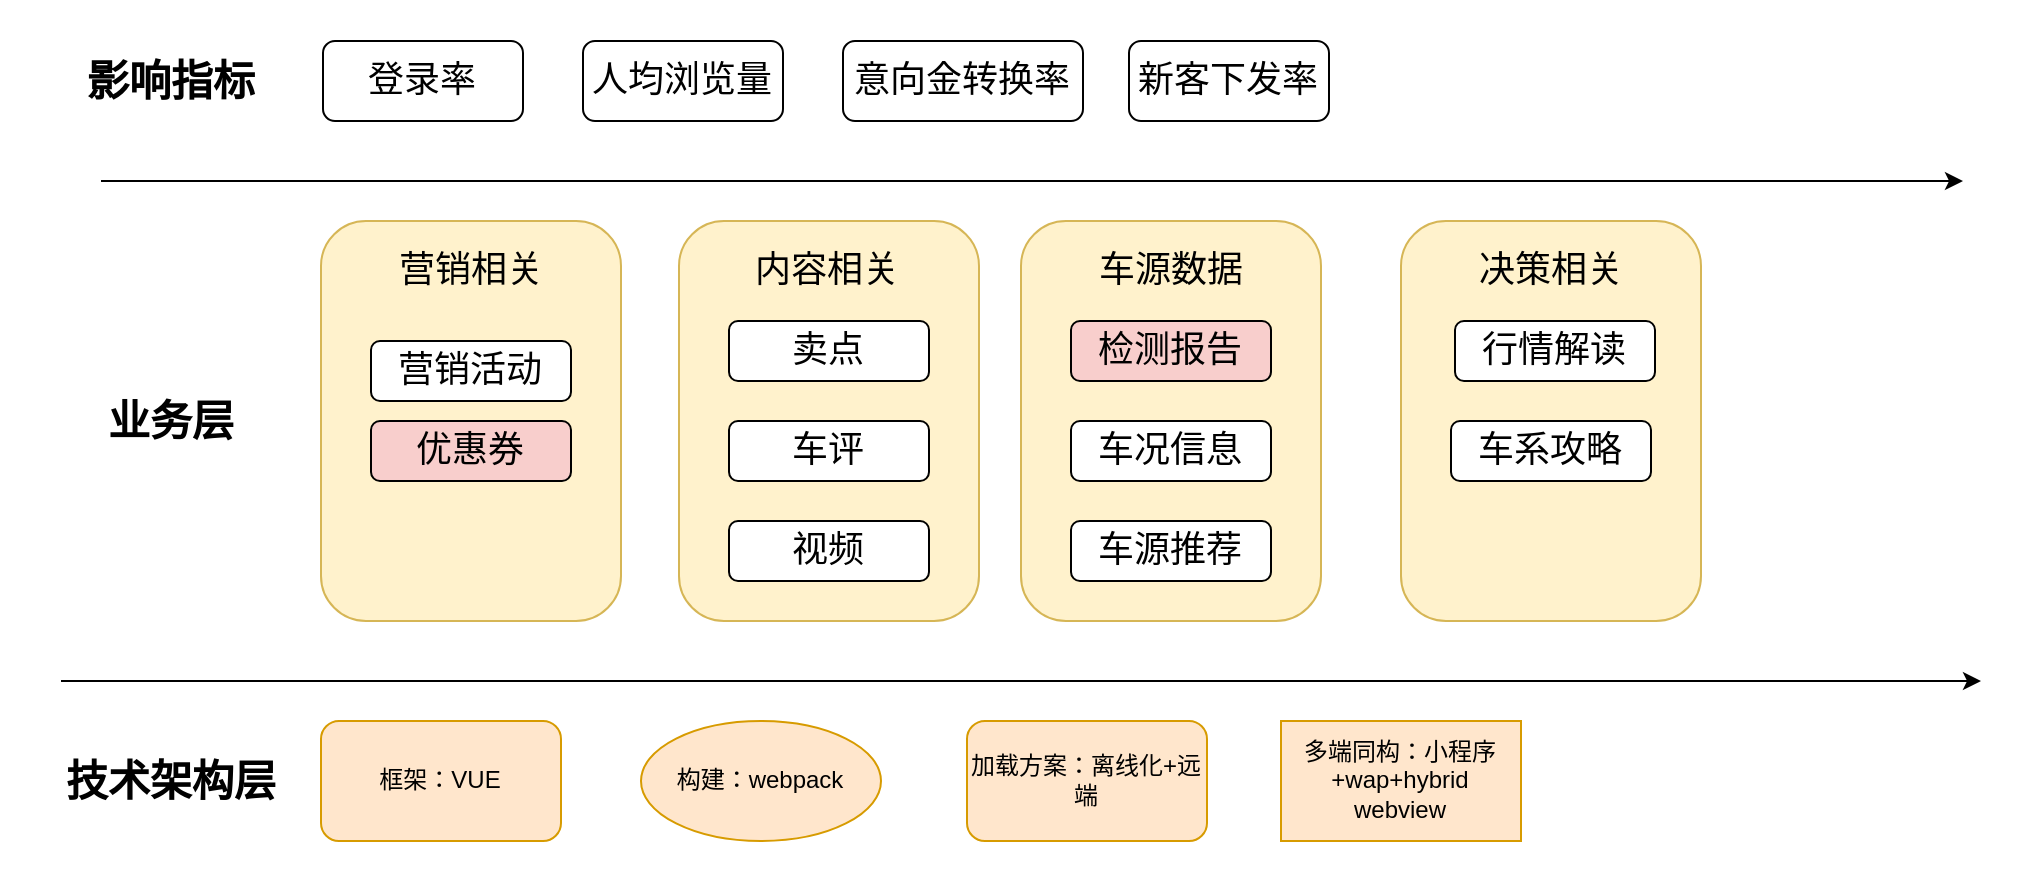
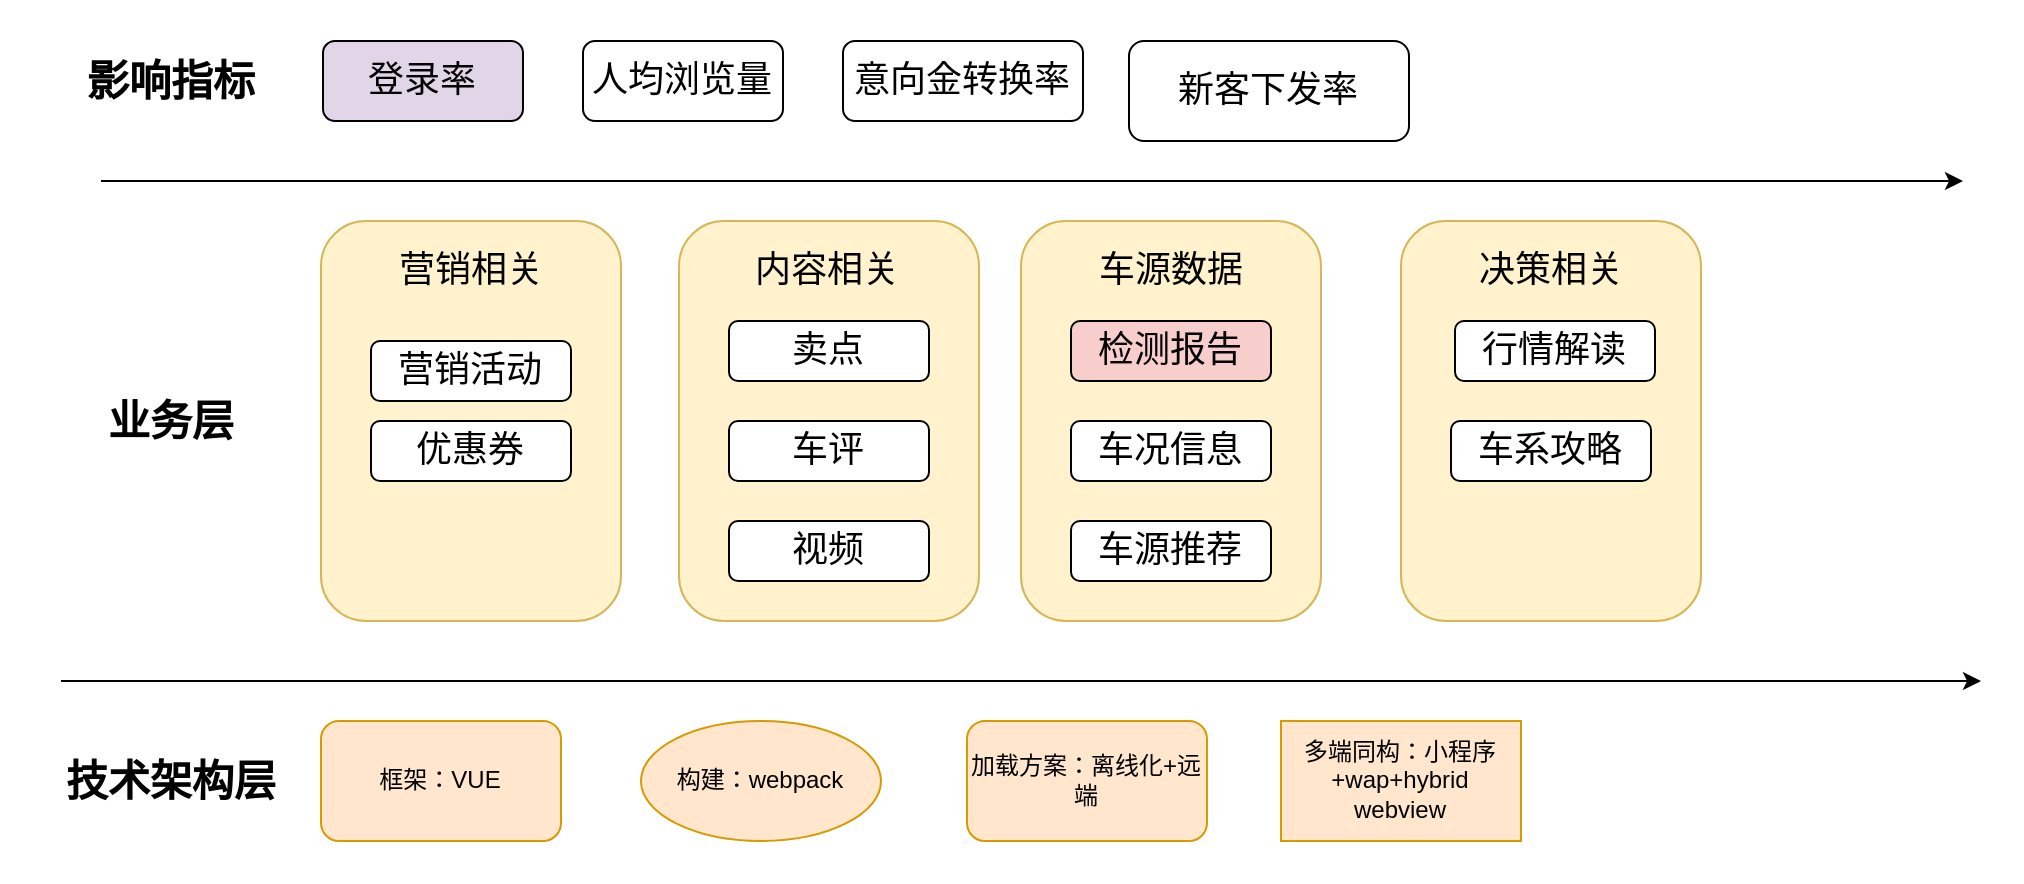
  <mxCell id="0" />
  <mxCell id="1" parent="0" />
  <mxCell id="2" value="" style="endArrow=classic;html=1;rounded=0;" edge="1" parent="1"><mxGeometry width="50" height="50" relative="1" as="geometry"><mxPoint x="30" y="340" as="sourcePoint" /><mxPoint x="990" y="340" as="targetPoint" /></mxGeometry></mxCell>
  <mxCell id="3" value="框架：VUE" style="rounded=1;whiteSpace=wrap;html=1;fillColor=#ffe6cc;strokeColor=#d79b00;" vertex="1" parent="1"><mxGeometry x="160" y="360" width="120" height="60" as="geometry" /></mxCell>
  <mxCell id="4" value="构建：webpack" style="ellipse;whiteSpace=wrap;html=1;fillColor=#ffe6cc;strokeColor=#d79b00;" vertex="1" parent="1"><mxGeometry x="320" y="360" width="120" height="60" as="geometry" /></mxCell>
  <mxCell id="5" value="多端同构：小程序+wap+hybrid webview" style="whiteSpace=wrap;html=1;fillColor=#ffe6cc;strokeColor=#d79b00;rounded=0;" vertex="1" parent="1"><mxGeometry x="640" y="360" width="120" height="60" as="geometry" /></mxCell>
  <mxCell id="6" value="加载方案：离线化+远端" style="rounded=1;whiteSpace=wrap;html=1;fillColor=#ffe6cc;strokeColor=#d79b00;" vertex="1" parent="1"><mxGeometry x="483" y="360" width="120" height="60" as="geometry" /></mxCell>
  <mxCell id="7" value="&lt;b&gt;&lt;font style=&quot;font-size: 21px;&quot;&gt;技术架构层&lt;/font&gt;&lt;/b&gt;" style="text;html=1;align=center;verticalAlign=middle;resizable=0;points=[];autosize=1;strokeColor=none;fillColor=none;" vertex="1" parent="1"><mxGeometry x="20" y="370" width="130" height="40" as="geometry" /></mxCell>
  <mxCell id="8" value="&lt;b&gt;&lt;font style=&quot;font-size: 21px;&quot;&gt;业务层&lt;/font&gt;&lt;/b&gt;" style="text;html=1;align=center;verticalAlign=middle;resizable=0;points=[];autosize=1;strokeColor=none;fillColor=none;" vertex="1" parent="1"><mxGeometry x="40" y="190" width="90" height="40" as="geometry" /></mxCell>
  <mxCell id="9" value="" style="rounded=1;whiteSpace=wrap;html=1;fontSize=21;fillColor=#fff2cc;strokeColor=#d6b656;" vertex="1" parent="1"><mxGeometry x="160" y="110" width="150" height="200" as="geometry" /></mxCell>
  <mxCell id="10" value="营销活动" style="rounded=1;whiteSpace=wrap;html=1;fontSize=18;" vertex="1" parent="1"><mxGeometry x="185" y="170" width="100" height="30" as="geometry" /></mxCell>
- <mxCell id="11" value="优惠券" style="rounded=1;whiteSpace=wrap;html=1;fontSize=18;fillColor=#f8cecc;" vertex="1" parent="1"><mxGeometry x="185" y="210" width="100" height="30" as="geometry" /></mxCell>
+ <mxCell id="11" value="优惠券" style="rounded=1;whiteSpace=wrap;html=1;fontSize=18;" vertex="1" parent="1"><mxGeometry x="185" y="210" width="100" height="30" as="geometry" /></mxCell>
  <mxCell id="12" value="营销相关" style="text;html=1;strokeColor=none;fillColor=none;align=center;verticalAlign=middle;whiteSpace=wrap;rounded=0;fontSize=18;" vertex="1" parent="1"><mxGeometry x="192.5" y="120" width="85" height="30" as="geometry" /></mxCell>
  <mxCell id="13" value="" style="rounded=1;whiteSpace=wrap;html=1;fontSize=21;fillColor=#fff2cc;strokeColor=#d6b656;" vertex="1" parent="1"><mxGeometry x="339" y="110" width="150" height="200" as="geometry" /></mxCell>
  <mxCell id="14" value="内容相关" style="text;html=1;strokeColor=none;fillColor=none;align=center;verticalAlign=middle;whiteSpace=wrap;rounded=0;fontSize=18;" vertex="1" parent="1"><mxGeometry x="371" y="120" width="85" height="30" as="geometry" /></mxCell>
  <mxCell id="15" value="视频" style="rounded=1;whiteSpace=wrap;html=1;fontSize=18;" vertex="1" parent="1"><mxGeometry x="364" y="260" width="100" height="30" as="geometry" /></mxCell>
  <mxCell id="16" value="车评" style="rounded=1;whiteSpace=wrap;html=1;fontSize=18;" vertex="1" parent="1"><mxGeometry x="364" y="210" width="100" height="30" as="geometry" /></mxCell>
  <mxCell id="17" value="卖点" style="rounded=1;whiteSpace=wrap;html=1;fontSize=18;" vertex="1" parent="1"><mxGeometry x="364" y="160" width="100" height="30" as="geometry" /></mxCell>
  <mxCell id="18" value="" style="rounded=1;whiteSpace=wrap;html=1;fontSize=21;fillColor=#fff2cc;strokeColor=#d6b656;" vertex="1" parent="1"><mxGeometry x="510" y="110" width="150" height="200" as="geometry" /></mxCell>
  <mxCell id="19" value="车源数据" style="text;html=1;strokeColor=none;fillColor=none;align=center;verticalAlign=middle;whiteSpace=wrap;rounded=0;fontSize=18;" vertex="1" parent="1"><mxGeometry x="542.5" y="120" width="85" height="30" as="geometry" /></mxCell>
  <mxCell id="20" value="检测报告" style="rounded=1;whiteSpace=wrap;html=1;fontSize=18;fillColor=#f8cecc;" vertex="1" parent="1"><mxGeometry x="535" y="160" width="100" height="30" as="geometry" /></mxCell>
  <mxCell id="21" value="车况信息" style="rounded=1;whiteSpace=wrap;html=1;fontSize=18;" vertex="1" parent="1"><mxGeometry x="535" y="210" width="100" height="30" as="geometry" /></mxCell>
  <mxCell id="22" value="" style="rounded=1;whiteSpace=wrap;html=1;fontSize=21;fillColor=#fff2cc;strokeColor=#d6b656;" vertex="1" parent="1"><mxGeometry x="700" y="110" width="150" height="200" as="geometry" /></mxCell>
  <mxCell id="23" value="决策相关" style="text;html=1;strokeColor=none;fillColor=none;align=center;verticalAlign=middle;whiteSpace=wrap;rounded=0;fontSize=18;" vertex="1" parent="1"><mxGeometry x="732.5" y="120" width="85" height="30" as="geometry" /></mxCell>
  <mxCell id="24" value="车源推荐" style="rounded=1;whiteSpace=wrap;html=1;fontSize=18;" vertex="1" parent="1"><mxGeometry x="535" y="260" width="100" height="30" as="geometry" /></mxCell>
  <mxCell id="25" value="行情解读" style="rounded=1;whiteSpace=wrap;html=1;fontSize=18;" vertex="1" parent="1"><mxGeometry x="727" y="160" width="100" height="30" as="geometry" /></mxCell>
  <mxCell id="26" value="车系攻略" style="rounded=1;whiteSpace=wrap;html=1;fontSize=18;" vertex="1" parent="1"><mxGeometry x="725" y="210" width="100" height="30" as="geometry" /></mxCell>
  <mxCell id="27" value="" style="endArrow=classic;html=1;rounded=0;fontSize=18;" edge="1" parent="1"><mxGeometry width="50" height="50" relative="1" as="geometry"><mxPoint x="50" y="90" as="sourcePoint" /><mxPoint x="981" y="90" as="targetPoint" /></mxGeometry></mxCell>
- <mxCell id="28" value="登录率" style="rounded=1;whiteSpace=wrap;html=1;fontSize=18;" vertex="1" parent="1"><mxGeometry x="161" y="20" width="100" height="40" as="geometry" /></mxCell>
+ <mxCell id="28" value="登录率" style="rounded=1;whiteSpace=wrap;html=1;fontSize=18;fillColor=#e1d5e7;" vertex="1" parent="1"><mxGeometry x="161" y="20" width="100" height="40" as="geometry" /></mxCell>
  <mxCell id="29" value="人均浏览量&lt;span style=&quot;color: rgba(0, 0, 0, 0); font-family: monospace; font-size: 0px; text-align: start;&quot;&gt;%3CmxGraphModel%3E%3Croot%3E%3CmxCell%20id%3D%220%22%2F%3E%3CmxCell%20id%3D%221%22%20parent%3D%220%22%2F%3E%3CmxCell%20id%3D%222%22%20value%3D%22%E7%99%BB%E5%BD%95%E7%8E%87%22%20style%3D%22rounded%3D1%3BwhiteSpace%3Dwrap%3Bhtml%3D1%3BfontSize%3D18%3B%22%20vertex%3D%221%22%20parent%3D%221%22%3E%3CmxGeometry%20x%3D%22180%22%20y%3D%22120%22%20width%3D%22100%22%20height%3D%2240%22%20as%3D%22geometry%22%2F%3E%3C%2FmxCell%3E%3C%2Froot%3E%3C%2FmxGraphModel%3E&lt;/span&gt;" style="rounded=1;whiteSpace=wrap;html=1;fontSize=18;" vertex="1" parent="1"><mxGeometry x="291" y="20" width="100" height="40" as="geometry" /></mxCell>
  <mxCell id="30" value="意向金转换率" style="rounded=1;whiteSpace=wrap;html=1;fontSize=18;" vertex="1" parent="1"><mxGeometry x="421" y="20" width="120" height="40" as="geometry" /></mxCell>
- <mxCell id="31" value="新客下发率" style="rounded=1;whiteSpace=wrap;html=1;fontSize=18;" vertex="1" parent="1"><mxGeometry x="564" y="20" width="100" height="40" as="geometry" /></mxCell>
+ <mxCell id="31" value="新客下发率" style="rounded=1;whiteSpace=wrap;html=1;fontSize=18;" vertex="1" parent="1"><mxGeometry x="564" y="20" width="140" height="50" as="geometry" /></mxCell>
  <mxCell id="32" value="&lt;b&gt;&lt;font style=&quot;font-size: 21px;&quot;&gt;影响指标&lt;/font&gt;&lt;/b&gt;" style="text;html=1;align=center;verticalAlign=middle;resizable=0;points=[];autosize=1;strokeColor=none;fillColor=none;" vertex="1" parent="1"><mxGeometry x="30" y="20" width="110" height="40" as="geometry" /></mxCell>
